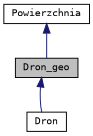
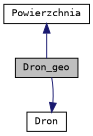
  digraph {
    fontname="DejaVu Sans Mono"
    node [color=black fillcolor=white fontname="DejaVu Sans Mono" fontsize=10 shape=record style=filled]
    edge [color=midnightblue dir=back fontname="DejaVu Sans Mono" fontsize=10 labelfontname=Helvetica labelfontsize=10 style=solid]
    n1 [fillcolor=grey75 fontcolor=black height=0.2 label=Dron_geo width=0.4]
    n2 [height=0.2 label=Dron width=0.4]
    n3 [height=0.2 label=Powierzchnia width=0.4]
-   n1 -> n2
+   n2 -> n1
    n3 -> n1
  }
